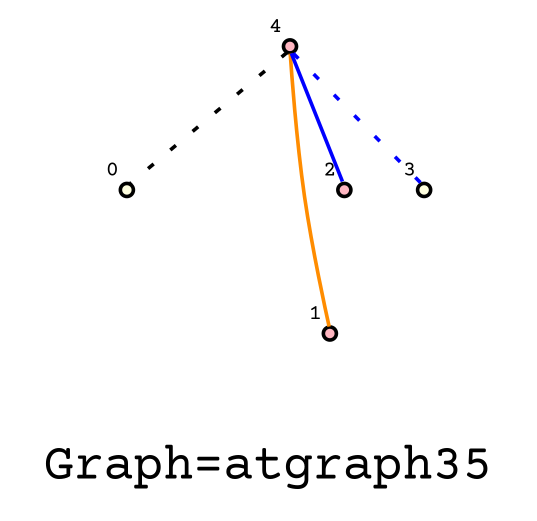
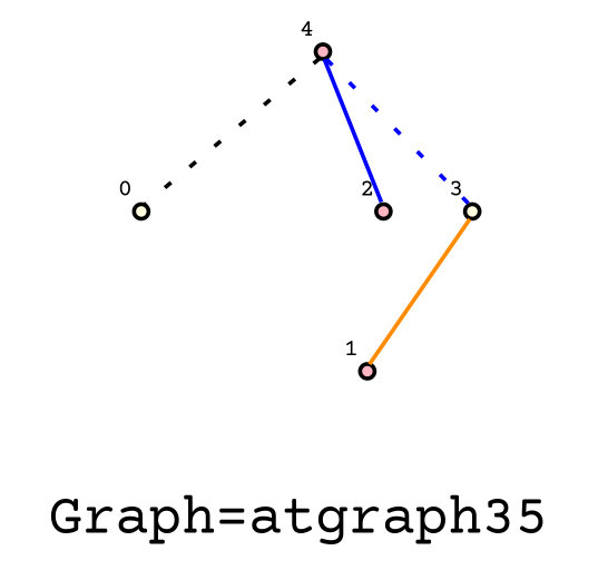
  graph {
    fontname="Courier Prime"
    label="Graph=atgraph35"
    labelloc=bottom
    node [fillcolor=lightpink fontname="Courier Prime" fontsize=6 shape=point style=filled]
    edge [color=blue fontname="Courier Prime" style=dotted]
    0 [fillcolor=lightyellow xlabel=0]
    1 [xlabel=1]
    2 [xlabel=2]
    3 [fillcolor=lightyellow xlabel=3]
    4 [xlabel=4]
    4 -- 0 [color=black]
-   4 -- 1 [color=darkorange style=solid]
+   3 -- 1 [color=darkorange style=solid]
    4 -- 2 [style=solid]
    4 -- 3
  }
